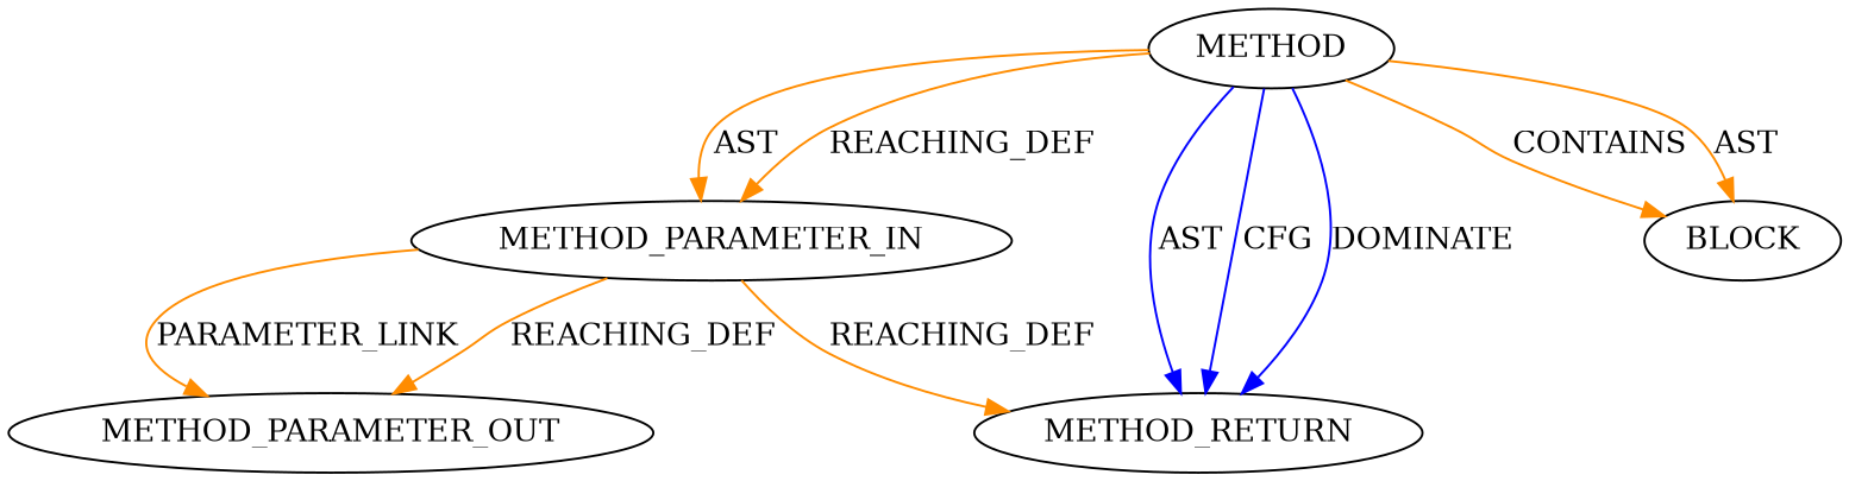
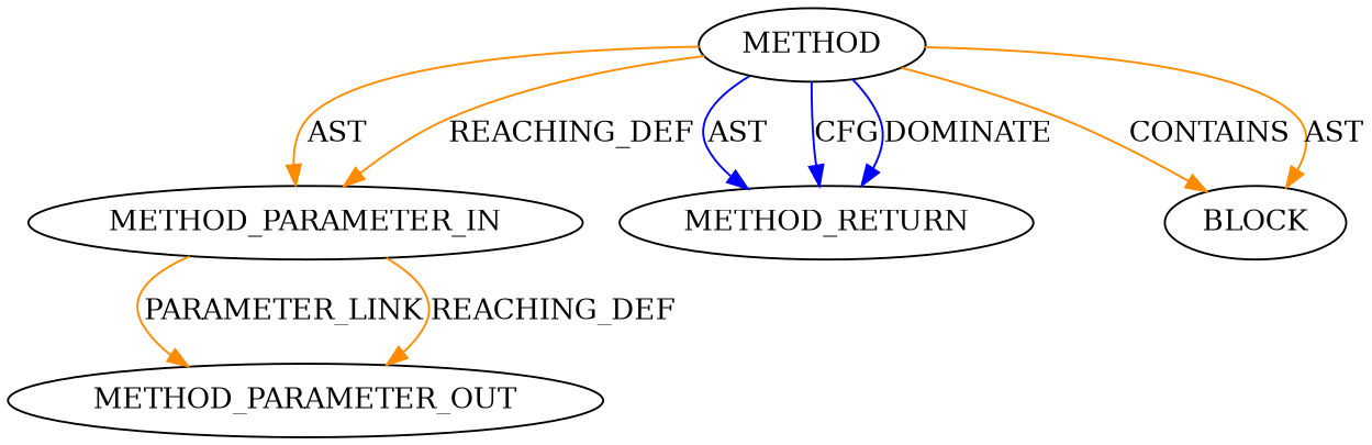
  digraph {
    node [CODE=p1 EVALUATION_STRATEGY=BY_VALUE ORDER=1 TYPE_FULL_NAME=ANY]
    edge [color=darkorange]
    n1 [INDEX=1 IS_VARIADIC=false NAME=p1 label=METHOD_PARAMETER_IN]
    n2 [INDEX=1 IS_VARIADIC=false NAME=p1 label=METHOD_PARAMETER_OUT]
    n3 [CODE=RET ORDER=2 label=METHOD_RETURN]
    n4 [AST_PARENT_FULL_NAME="<global>" AST_PARENT_TYPE=NAMESPACE_BLOCK CODE="<empty>" FILENAME="<empty>" FULL_NAME=EVP_get_digestbynid IS_EXTERNAL=true NAME=EVP_get_digestbynid ORDER=0 label=METHOD EVALUATION_STRATEGY="" TYPE_FULL_NAME=""]
    n5 [ARGUMENT_INDEX=1 CODE="<empty>" label=BLOCK EVALUATION_STRATEGY=""]
    n1 -> n2 [label=PARAMETER_LINK]
    n1 -> n2 [VARIABLE=p1 label=REACHING_DEF]
-   n1 -> n3 [VARIABLE=p1 label=REACHING_DEF]
    n4 -> n1 [label=AST]
    n4 -> n1 [label=REACHING_DEF]
    n4 -> n3 [color=blue label=AST]
    n4 -> n3 [color=blue label=CFG]
    n4 -> n3 [color=blue label=DOMINATE]
    n4 -> n5 [label=CONTAINS]
    n4 -> n5 [label=AST]
  }
